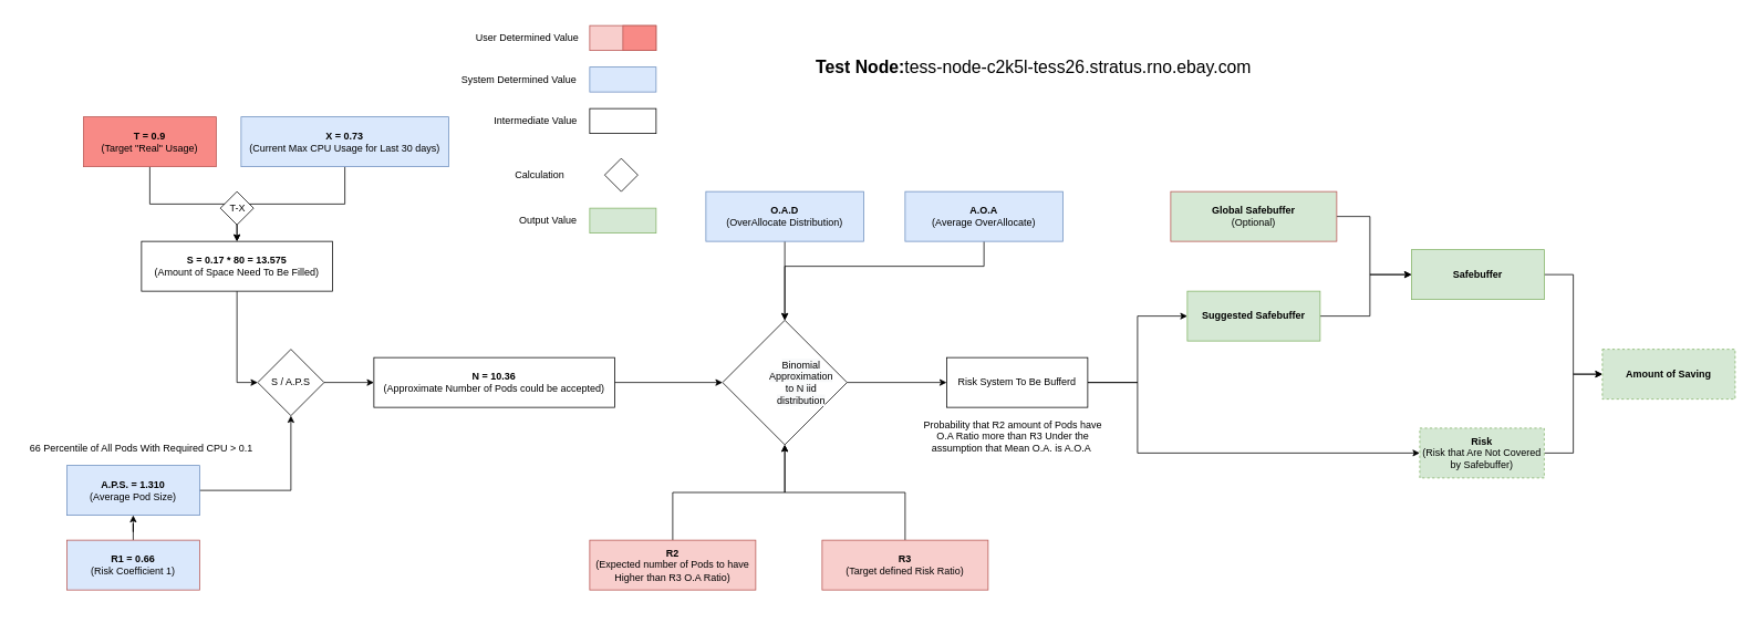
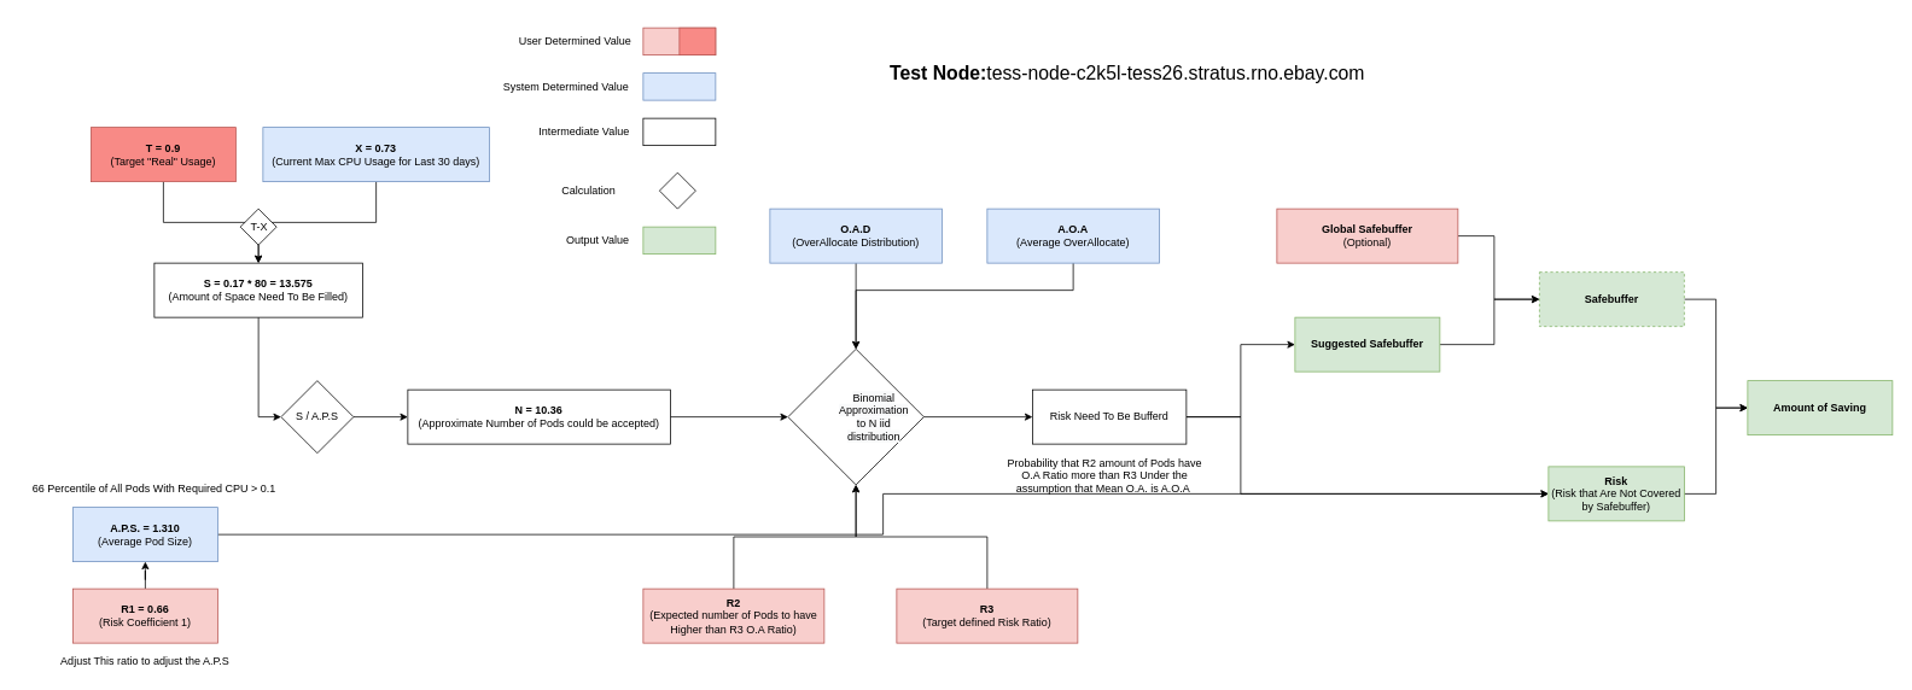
  <mxCell id="0" />
  <mxCell id="1" parent="0" />
  <mxCell id="2" style="edgeStyle=orthogonalEdgeStyle;rounded=0;orthogonalLoop=1;jettySize=auto;html=1;entryX=0.5;entryY=0;entryDx=0;entryDy=0;" parent="1" source="3" target="13" edge="1"><mxGeometry relative="1" as="geometry" /></mxCell>
  <mxCell id="3" value="&lt;b&gt;T = 0.9&lt;/b&gt;&lt;br&gt;(Target &quot;Real&quot; Usage)" style="rounded=0;whiteSpace=wrap;html=1;strokeColor=#b85450;fillColor=#F88A86;" parent="1" vertex="1"><mxGeometry x="100" y="140" width="160" height="60" as="geometry" /></mxCell>
  <mxCell id="4" value="" style="rounded=0;whiteSpace=wrap;html=1;fillColor=#f8cecc;strokeColor=#b85450;" parent="1" vertex="1"><mxGeometry x="710" y="30" width="80" height="30" as="geometry" /></mxCell>
  <mxCell id="5" value="User Determined Value" style="text;html=1;strokeColor=none;fillColor=none;align=center;verticalAlign=middle;whiteSpace=wrap;rounded=0;" parent="1" vertex="1"><mxGeometry x="570" y="20" width="130" height="50" as="geometry" /></mxCell>
  <mxCell id="6" value="" style="rounded=0;whiteSpace=wrap;html=1;fillColor=#dae8fc;strokeColor=#6c8ebf;" parent="1" vertex="1"><mxGeometry x="710" y="80" width="80" height="30" as="geometry" /></mxCell>
  <mxCell id="7" value="System Determined Value" style="text;html=1;strokeColor=none;fillColor=none;align=center;verticalAlign=middle;whiteSpace=wrap;rounded=0;" parent="1" vertex="1"><mxGeometry x="550" y="70" width="150" height="50" as="geometry" /></mxCell>
  <mxCell id="8" value="" style="rounded=0;whiteSpace=wrap;html=1;" parent="1" vertex="1"><mxGeometry x="710" y="130" width="80" height="30" as="geometry" /></mxCell>
  <mxCell id="9" value="Intermediate Value" style="text;html=1;strokeColor=none;fillColor=none;align=center;verticalAlign=middle;whiteSpace=wrap;rounded=0;" parent="1" vertex="1"><mxGeometry x="580" y="120" width="130" height="50" as="geometry" /></mxCell>
  <mxCell id="10" style="edgeStyle=orthogonalEdgeStyle;rounded=0;orthogonalLoop=1;jettySize=auto;html=1;entryX=0.5;entryY=0;entryDx=0;entryDy=0;" parent="1" source="11" target="13" edge="1"><mxGeometry relative="1" as="geometry" /></mxCell>
  <mxCell id="11" value="&lt;b&gt;X = 0.73&lt;/b&gt;&lt;br&gt;(Current Max CPU Usage for Last 30 days)" style="rounded=0;whiteSpace=wrap;html=1;fillColor=#dae8fc;strokeColor=#6c8ebf;" parent="1" vertex="1"><mxGeometry x="290" y="140" width="250" height="60" as="geometry" /></mxCell>
  <mxCell id="12" style="edgeStyle=orthogonalEdgeStyle;rounded=0;orthogonalLoop=1;jettySize=auto;html=1;entryX=0;entryY=0.5;entryDx=0;entryDy=0;" parent="1" source="13" target="24" edge="1"><mxGeometry relative="1" as="geometry" /></mxCell>
  <mxCell id="13" value="&lt;b&gt;S = 0.17 * 80 =&amp;nbsp;13.575&lt;/b&gt;&lt;br&gt;(Amount of Space Need To Be Filled)" style="rounded=0;whiteSpace=wrap;html=1;" parent="1" vertex="1"><mxGeometry x="170" y="290" width="230" height="60" as="geometry" /></mxCell>
  <mxCell id="14" value="" style="rhombus;whiteSpace=wrap;html=1;" parent="1" vertex="1"><mxGeometry x="265" y="230" width="40" height="40" as="geometry" /></mxCell>
  <mxCell id="15" value="Calculation" style="text;html=1;strokeColor=none;fillColor=none;align=center;verticalAlign=middle;whiteSpace=wrap;rounded=0;" parent="1" vertex="1"><mxGeometry x="630" y="200" width="40" height="20" as="geometry" /></mxCell>
  <mxCell id="16" value="T-X" style="text;html=1;strokeColor=none;fillColor=none;align=center;verticalAlign=middle;whiteSpace=wrap;rounded=0;" parent="1" vertex="1"><mxGeometry x="266" y="240" width="40" height="20" as="geometry" /></mxCell>
- <mxCell id="17" style="edgeStyle=orthogonalEdgeStyle;rounded=0;orthogonalLoop=1;jettySize=auto;html=1;entryX=0.5;entryY=1;entryDx=0;entryDy=0;" parent="1" source="18" target="24" edge="1"><mxGeometry relative="1" as="geometry"><mxPoint x="350" y="490" as="targetPoint" /></mxGeometry></mxCell>
+ <mxCell id="17" style="edgeStyle=orthogonalEdgeStyle;rounded=0;orthogonalLoop=1;jettySize=auto;html=1;" parent="1" source="18" target="53" edge="1"><mxGeometry relative="1" as="geometry"><mxPoint x="350" y="490" as="targetPoint" /></mxGeometry></mxCell>
  <mxCell id="18" value="&lt;b&gt;A.P.S. = 1.310&lt;/b&gt;&lt;br&gt;(Average Pod Size)" style="rounded=0;whiteSpace=wrap;html=1;fillColor=#dae8fc;strokeColor=#6c8ebf;" parent="1" vertex="1"><mxGeometry x="80" y="560" width="160" height="60" as="geometry" /></mxCell>
  <mxCell id="19" value="66 Percentile of All Pods With Required CPU &amp;gt; 0.1" style="text;html=1;strokeColor=none;fillColor=none;align=center;verticalAlign=middle;whiteSpace=wrap;rounded=0;" parent="1" vertex="1"><mxGeometry x="20" y="530" width="300" height="20" as="geometry" /></mxCell>
  <mxCell id="20" style="edgeStyle=orthogonalEdgeStyle;rounded=0;orthogonalLoop=1;jettySize=auto;html=1;" parent="1" source="21" target="18" edge="1"><mxGeometry relative="1" as="geometry" /></mxCell>
- <mxCell id="21" value="&lt;b&gt;R1 = 0.66&lt;/b&gt;&lt;br&gt;(Risk Coefficient 1)" style="rounded=0;whiteSpace=wrap;html=1;fillColor=#dae8fc;strokeColor=#b85450;" parent="1" vertex="1"><mxGeometry x="80" y="650" width="160" height="60" as="geometry" /></mxCell>
+ <mxCell id="21" value="&lt;b&gt;R1 = 0.66&lt;/b&gt;&lt;br&gt;(Risk Coefficient 1)" style="rounded=0;whiteSpace=wrap;html=1;fillColor=#f8cecc;strokeColor=#b85450;" parent="1" vertex="1"><mxGeometry x="80" y="650" width="160" height="60" as="geometry" /></mxCell>
+ <mxCell id="22" value="Adjust This ratio to adjust the A.P.S" style="text;html=1;strokeColor=none;fillColor=none;align=center;verticalAlign=middle;whiteSpace=wrap;rounded=0;" parent="1" vertex="1"><mxGeometry x="40" y="720" width="240" height="20" as="geometry" /></mxCell>
  <mxCell id="23" style="edgeStyle=orthogonalEdgeStyle;rounded=0;orthogonalLoop=1;jettySize=auto;html=1;entryX=0;entryY=0.5;entryDx=0;entryDy=0;" parent="1" source="24" target="26" edge="1"><mxGeometry relative="1" as="geometry" /></mxCell>
  <mxCell id="24" value="S / A.P.S" style="rhombus;whiteSpace=wrap;html=1;" parent="1" vertex="1"><mxGeometry x="310" y="420" width="80" height="80" as="geometry" /></mxCell>
  <mxCell id="25" style="edgeStyle=orthogonalEdgeStyle;rounded=0;orthogonalLoop=1;jettySize=auto;html=1;entryX=0;entryY=0.5;entryDx=0;entryDy=0;" parent="1" source="26" target="31" edge="1"><mxGeometry relative="1" as="geometry" /></mxCell>
  <mxCell id="26" value="&lt;b&gt;N = 10.36&lt;/b&gt;&lt;br&gt;(Approximate Number of Pods could be accepted)" style="rounded=0;whiteSpace=wrap;html=1;" parent="1" vertex="1"><mxGeometry x="450" y="430" width="290" height="60" as="geometry" /></mxCell>
  <mxCell id="27" value="" style="rhombus;whiteSpace=wrap;html=1;" parent="1" vertex="1"><mxGeometry x="728" y="190" width="40" height="40" as="geometry" /></mxCell>
  <mxCell id="28" style="edgeStyle=orthogonalEdgeStyle;rounded=0;orthogonalLoop=1;jettySize=auto;html=1;entryX=0.5;entryY=0;entryDx=0;entryDy=0;" parent="1" source="29" target="31" edge="1"><mxGeometry relative="1" as="geometry" /></mxCell>
  <mxCell id="29" value="&lt;b&gt;O.A.D&lt;/b&gt;&lt;br&gt;(OverAllocate Distribution)" style="rounded=0;whiteSpace=wrap;html=1;fillColor=#dae8fc;strokeColor=#6c8ebf;" parent="1" vertex="1"><mxGeometry x="850" y="230" width="190" height="60" as="geometry" /></mxCell>
  <mxCell id="30" style="edgeStyle=orthogonalEdgeStyle;rounded=0;orthogonalLoop=1;jettySize=auto;html=1;entryX=0;entryY=0.5;entryDx=0;entryDy=0;" parent="1" source="31" target="44" edge="1"><mxGeometry relative="1" as="geometry" /></mxCell>
  <mxCell id="31" value="" style="rhombus;whiteSpace=wrap;html=1;" parent="1" vertex="1"><mxGeometry x="870" y="385" width="150" height="150" as="geometry" /></mxCell>
  <mxCell id="32" value="&lt;meta charset=&quot;utf-8&quot;&gt;&lt;span style=&quot;color: rgb(0, 0, 0); font-family: helvetica; font-size: 12px; font-style: normal; font-weight: 400; letter-spacing: normal; text-align: center; text-indent: 0px; text-transform: none; word-spacing: 0px; background-color: rgb(248, 249, 250); display: inline; float: none;&quot;&gt;Binomial Approximation to N iid distribution&lt;/span&gt;" style="text;html=1;strokeColor=none;fillColor=none;align=center;verticalAlign=middle;whiteSpace=wrap;rounded=0;" parent="1" vertex="1"><mxGeometry x="945" y="450" width="40" height="20" as="geometry" /></mxCell>
  <mxCell id="33" style="edgeStyle=orthogonalEdgeStyle;rounded=0;orthogonalLoop=1;jettySize=auto;html=1;entryX=0.5;entryY=0;entryDx=0;entryDy=0;" parent="1" source="34" target="31" edge="1"><mxGeometry relative="1" as="geometry"><Array as="points"><mxPoint x="1185" y="320" /><mxPoint x="945" y="320" /></Array></mxGeometry></mxCell>
  <mxCell id="34" value="&lt;b&gt;A.O.A&lt;br&gt;&lt;/b&gt;(Average OverAllocate)" style="rounded=0;whiteSpace=wrap;html=1;fillColor=#dae8fc;strokeColor=#6c8ebf;" parent="1" vertex="1"><mxGeometry x="1090" y="230" width="190" height="60" as="geometry" /></mxCell>
  <mxCell id="35" style="edgeStyle=orthogonalEdgeStyle;rounded=0;orthogonalLoop=1;jettySize=auto;html=1;entryX=0.5;entryY=1;entryDx=0;entryDy=0;" parent="1" source="36" target="31" edge="1"><mxGeometry relative="1" as="geometry" /></mxCell>
  <mxCell id="36" value="&lt;b&gt;R2&lt;/b&gt;&lt;br&gt;(Expected number of Pods to have Higher than R3 O.A Ratio)" style="rounded=0;whiteSpace=wrap;html=1;fillColor=#f8cecc;strokeColor=#b85450;" parent="1" vertex="1"><mxGeometry x="710" y="650" width="200" height="60" as="geometry" /></mxCell>
  <mxCell id="37" value="" style="rounded=0;whiteSpace=wrap;html=1;fillColor=#d5e8d4;strokeColor=#82b366;" parent="1" vertex="1"><mxGeometry x="710" y="250" width="80" height="30" as="geometry" /></mxCell>
  <mxCell id="38" value="Output Value" style="text;html=1;strokeColor=none;fillColor=none;align=center;verticalAlign=middle;whiteSpace=wrap;rounded=0;" parent="1" vertex="1"><mxGeometry x="595" y="240" width="130" height="50" as="geometry" /></mxCell>
  <mxCell id="39" value="" style="rounded=0;whiteSpace=wrap;html=1;strokeColor=#b85450;fillColor=#F88A86;" parent="1" vertex="1"><mxGeometry x="750" y="30" width="40" height="30" as="geometry" /></mxCell>
  <mxCell id="40" style="edgeStyle=orthogonalEdgeStyle;rounded=0;orthogonalLoop=1;jettySize=auto;html=1;entryX=0.5;entryY=1;entryDx=0;entryDy=0;" parent="1" source="41" target="31" edge="1"><mxGeometry relative="1" as="geometry" /></mxCell>
  <mxCell id="41" value="&lt;b&gt;R3&lt;/b&gt;&lt;br&gt;(Target defined Risk Ratio)" style="rounded=0;whiteSpace=wrap;html=1;fillColor=#f8cecc;strokeColor=#b85450;" parent="1" vertex="1"><mxGeometry x="990" y="650" width="200" height="60" as="geometry" /></mxCell>
  <mxCell id="42" style="edgeStyle=orthogonalEdgeStyle;rounded=0;orthogonalLoop=1;jettySize=auto;html=1;entryX=0;entryY=0.5;entryDx=0;entryDy=0;" parent="1" source="44" target="49" edge="1"><mxGeometry relative="1" as="geometry" /></mxCell>
  <mxCell id="43" style="edgeStyle=orthogonalEdgeStyle;rounded=0;orthogonalLoop=1;jettySize=auto;html=1;entryX=0;entryY=0.5;entryDx=0;entryDy=0;" parent="1" source="44" target="53" edge="1"><mxGeometry relative="1" as="geometry"><mxPoint x="1700" y="545" as="targetPoint" /><Array as="points"><mxPoint x="1370" y="460" /><mxPoint x="1370" y="545" /></Array></mxGeometry></mxCell>
- <mxCell id="44" value="Risk System To Be Bufferd" style="rounded=0;whiteSpace=wrap;html=1;" parent="1" vertex="1"><mxGeometry x="1140" y="430" width="170" height="60" as="geometry" /></mxCell>
+ <mxCell id="44" value="Risk Need To Be Bufferd" style="rounded=0;whiteSpace=wrap;html=1;" parent="1" vertex="1"><mxGeometry x="1140" y="430" width="170" height="60" as="geometry" /></mxCell>
  <mxCell id="45" value="Probability that R2 amount of Pods have O.A Ratio more than R3 Under the assumption that Mean O.A. is A.O.A&amp;nbsp;" style="text;html=1;strokeColor=none;fillColor=none;align=center;verticalAlign=middle;whiteSpace=wrap;rounded=0;" parent="1" vertex="1"><mxGeometry x="1110" y="515" width="220" height="20" as="geometry" /></mxCell>
  <mxCell id="46" style="edgeStyle=orthogonalEdgeStyle;rounded=0;orthogonalLoop=1;jettySize=auto;html=1;entryX=0;entryY=0.5;entryDx=0;entryDy=0;" parent="1" source="47" target="51" edge="1"><mxGeometry relative="1" as="geometry"><Array as="points"><mxPoint x="1650" y="260" /><mxPoint x="1650" y="330" /></Array></mxGeometry></mxCell>
- <mxCell id="47" value="&lt;b&gt;Global Safebuffer&lt;/b&gt;&lt;br&gt;(Optional)" style="rounded=0;whiteSpace=wrap;html=1;fillColor=#d5e8d4;strokeColor=#b85450;" parent="1" vertex="1"><mxGeometry x="1410" y="230" width="200" height="60" as="geometry" /></mxCell>
+ <mxCell id="47" value="&lt;b&gt;Global Safebuffer&lt;/b&gt;&lt;br&gt;(Optional)" style="rounded=0;whiteSpace=wrap;html=1;fillColor=#f8cecc;strokeColor=#b85450;" parent="1" vertex="1"><mxGeometry x="1410" y="230" width="200" height="60" as="geometry" /></mxCell>
  <mxCell id="48" style="edgeStyle=orthogonalEdgeStyle;rounded=0;orthogonalLoop=1;jettySize=auto;html=1;entryX=0;entryY=0.5;entryDx=0;entryDy=0;" parent="1" source="49" target="51" edge="1"><mxGeometry relative="1" as="geometry"><Array as="points"><mxPoint x="1650" y="380" /><mxPoint x="1650" y="330" /></Array></mxGeometry></mxCell>
  <mxCell id="49" value="&lt;b&gt;Suggested Safebuffer&lt;/b&gt;" style="rounded=0;whiteSpace=wrap;html=1;fillColor=#d5e8d4;strokeColor=#82b366;" parent="1" vertex="1"><mxGeometry x="1430" y="350" width="160" height="60" as="geometry" /></mxCell>
  <mxCell id="50" style="edgeStyle=orthogonalEdgeStyle;rounded=0;orthogonalLoop=1;jettySize=auto;html=1;entryX=0;entryY=0.5;entryDx=0;entryDy=0;" parent="1" source="51" target="54" edge="1"><mxGeometry relative="1" as="geometry" /></mxCell>
- <mxCell id="51" value="&lt;b&gt;Safebuffer&lt;/b&gt;" style="rounded=0;whiteSpace=wrap;html=1;fillColor=#d5e8d4;strokeColor=#82b366;" parent="1" vertex="1"><mxGeometry x="1700" y="300" width="160" height="60" as="geometry" /></mxCell>
+ <mxCell id="51" value="&lt;b&gt;Safebuffer&lt;/b&gt;" style="rounded=0;whiteSpace=wrap;html=1;fillColor=#d5e8d4;strokeColor=#82b366;dashed=1;" parent="1" vertex="1"><mxGeometry x="1700" y="300" width="160" height="60" as="geometry" /></mxCell>
  <mxCell id="52" style="edgeStyle=orthogonalEdgeStyle;rounded=0;orthogonalLoop=1;jettySize=auto;html=1;entryX=0;entryY=0.5;entryDx=0;entryDy=0;" parent="1" source="53" target="54" edge="1"><mxGeometry relative="1" as="geometry" /></mxCell>
- <mxCell id="53" value="&lt;b&gt;Risk&lt;/b&gt;&lt;br&gt;(Risk that Are Not Covered by Safebuffer)" style="rounded=0;whiteSpace=wrap;html=1;fillColor=#d5e8d4;strokeColor=#82b366;dashed=1;" parent="1" vertex="1"><mxGeometry x="1710" y="515" width="150" height="60" as="geometry" /></mxCell>
- <mxCell id="54" value="&lt;b&gt;Amount of Saving&lt;/b&gt;" style="rounded=0;whiteSpace=wrap;html=1;fillColor=#d5e8d4;strokeColor=#82b366;dashed=1;" parent="1" vertex="1"><mxGeometry x="1930" y="420" width="160" height="60" as="geometry" /></mxCell>
+ <mxCell id="53" value="&lt;b&gt;Risk&lt;/b&gt;&lt;br&gt;(Risk that Are Not Covered by Safebuffer)" style="rounded=0;whiteSpace=wrap;html=1;fillColor=#d5e8d4;strokeColor=#82b366;" parent="1" vertex="1"><mxGeometry x="1710" y="515" width="150" height="60" as="geometry" /></mxCell>
+ <mxCell id="54" value="&lt;b&gt;Amount of Saving&lt;/b&gt;" style="rounded=0;whiteSpace=wrap;html=1;fillColor=#d5e8d4;strokeColor=#82b366;" parent="1" vertex="1"><mxGeometry x="1930" y="420" width="160" height="60" as="geometry" /></mxCell>
  <mxCell id="55" value="&lt;b style=&quot;font-size: 21px;&quot;&gt;Test Node:&lt;/b&gt;&lt;span style=&quot;background-color: rgb(255, 255, 255); font-size: 21px; text-align: left;&quot;&gt;tess-node-c2k5l-tess26.stratus.rno.ebay.com&lt;/span&gt;" style="text;html=1;strokeColor=none;fillColor=none;align=center;verticalAlign=middle;whiteSpace=wrap;rounded=0;fontSize=21;" parent="1" vertex="1"><mxGeometry x="970" y="70" width="550" height="20" as="geometry" /></mxCell>
